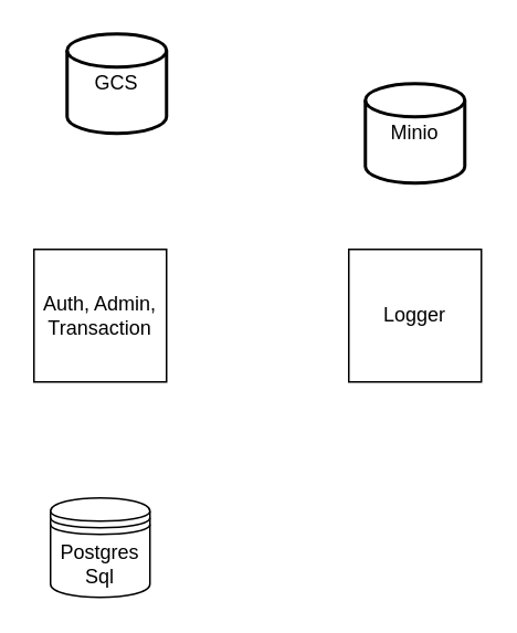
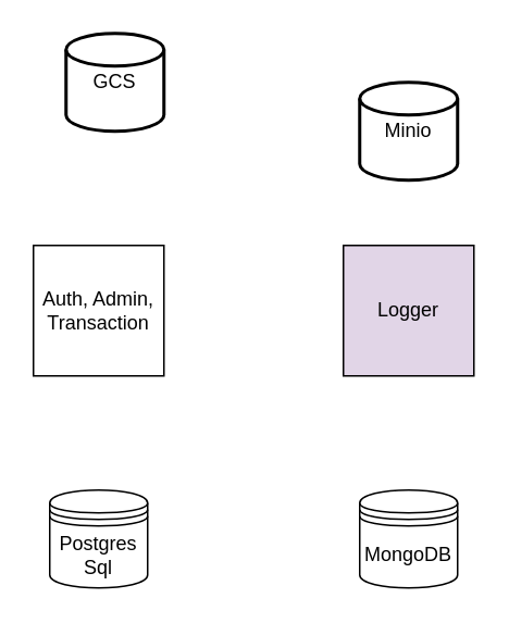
  <mxCell id="0" />
  <mxCell id="1" parent="0" />
+ <mxCell id="2" value="MongoDB" style="shape=datastore;whiteSpace=wrap;html=1;" vertex="1" parent="1"><mxGeometry x="220" y="300" width="60" height="60" as="geometry" /></mxCell>
  <mxCell id="3" value="Postgres&lt;div&gt;Sql&lt;/div&gt;" style="shape=datastore;whiteSpace=wrap;html=1;" vertex="1" parent="1"><mxGeometry x="30" y="300" width="60" height="60" as="geometry" /></mxCell>
- <mxCell id="4" value="Logger" style="whiteSpace=wrap;html=1;aspect=fixed;" vertex="1" parent="1"><mxGeometry x="210" y="150" width="80" height="80" as="geometry" /></mxCell>
+ <mxCell id="4" value="Logger" style="whiteSpace=wrap;html=1;aspect=fixed;fillColor=#e1d5e7;" vertex="1" parent="1"><mxGeometry x="210" y="150" width="80" height="80" as="geometry" /></mxCell>
  <mxCell id="5" value="Minio" style="strokeWidth=2;html=1;shape=mxgraph.flowchart.database;whiteSpace=wrap;" vertex="1" parent="1"><mxGeometry x="220" y="50" width="60" height="60" as="geometry" /></mxCell>
  <mxCell id="6" value="GCS" style="strokeWidth=2;html=1;shape=mxgraph.flowchart.database;whiteSpace=wrap;" vertex="1" parent="1"><mxGeometry x="40" y="20" width="60" height="60" as="geometry" /></mxCell>
  <mxCell id="7" value="Auth, Admin, Transaction" style="whiteSpace=wrap;html=1;aspect=fixed;" vertex="1" parent="1"><mxGeometry x="20" y="150" width="80" height="80" as="geometry" /></mxCell>
